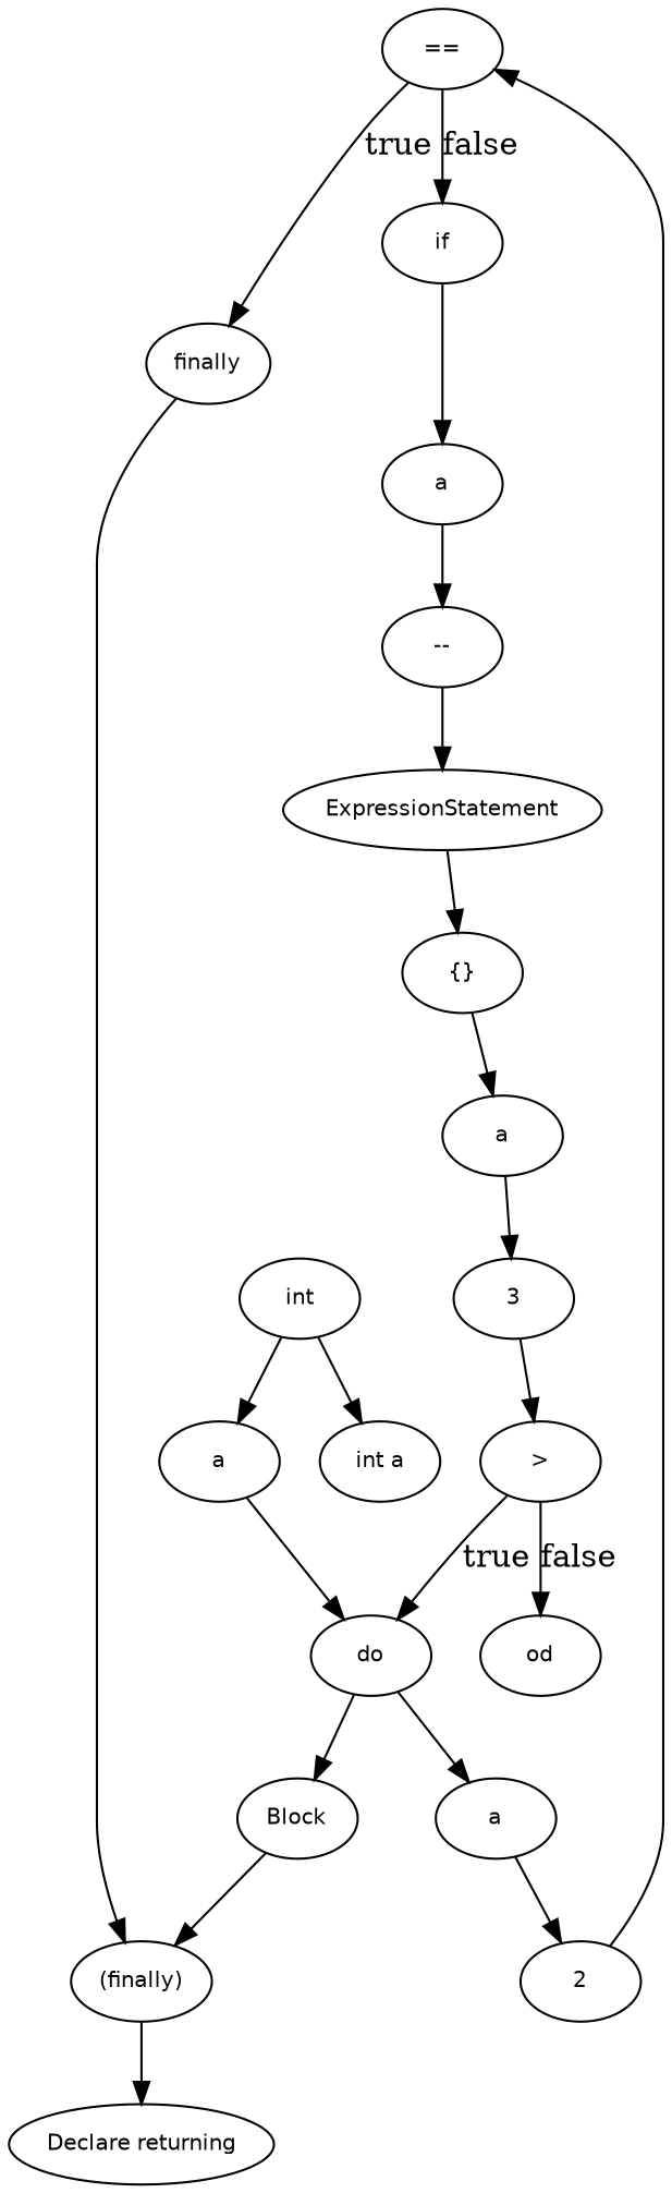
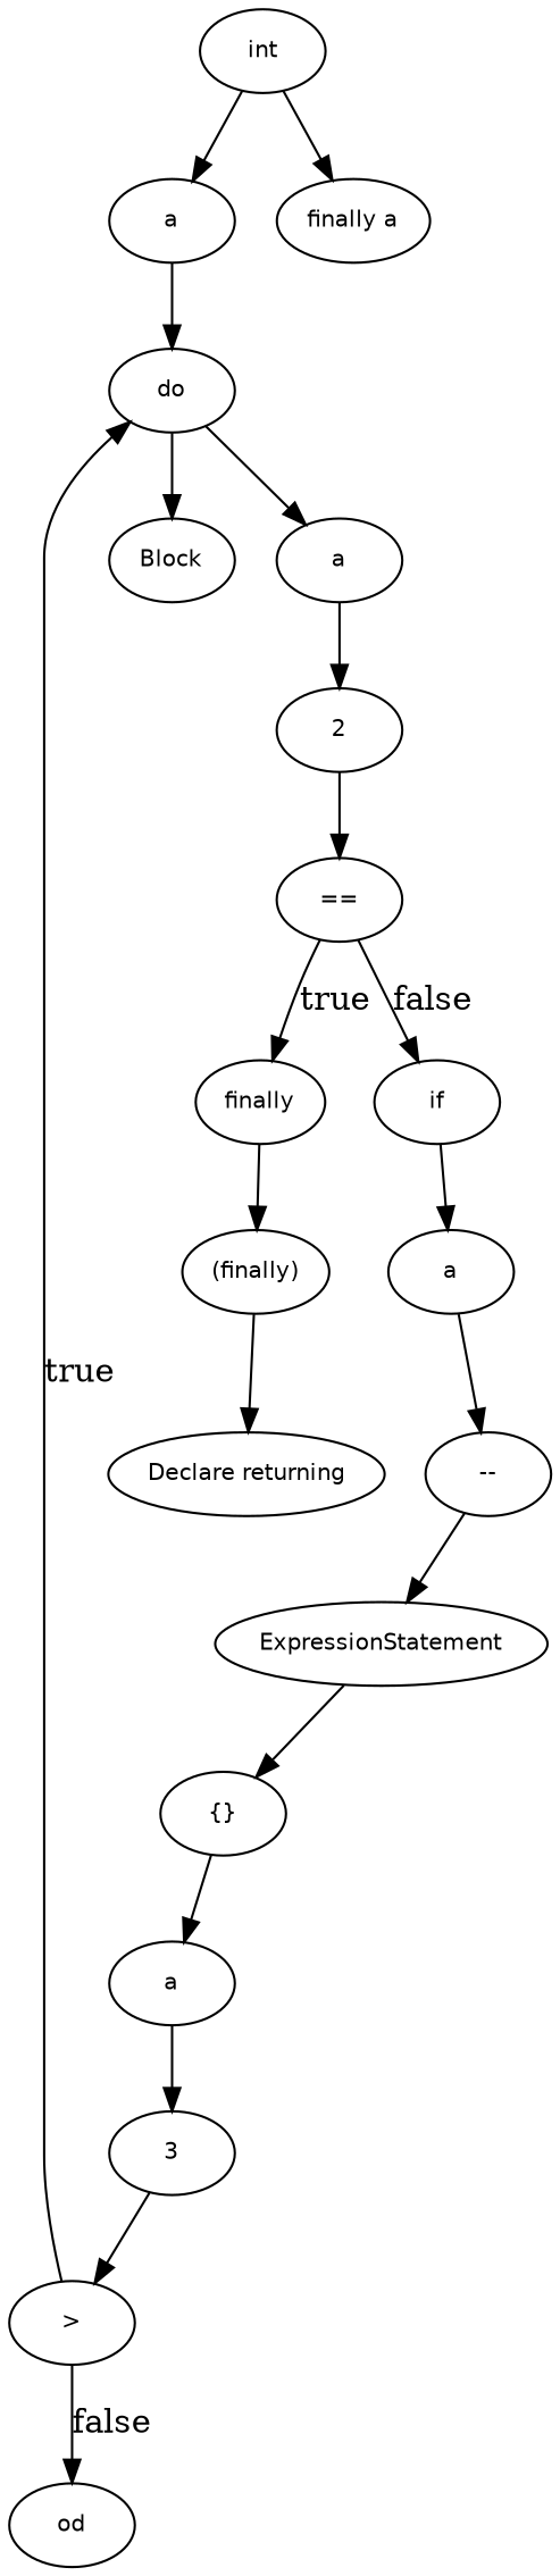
  digraph {
    node [fontname=Helvetica fontsize=10]
    n1 [label=Block]
    n2 [label="(finally)"]
    n3 [label="Declare returning"]
    n4 [label=3]
    n5 [label=">"]
    n6 [label=od]
    n7 [label=do]
    n8 [label=a]
    n9 [label=a]
    n10 [label=a]
    n11 [label="--"]
    n12 [label=ExpressionStatement]
    n13 [label="{}"]
    n14 [label=finally]
    n15 [label=2]
    n16 [label="=="]
    n17 [label=if]
    n18 [label=a]
    n19 [label=int]
-   n20 [label="int a"]
-   n1 -> n2
+   n20 [label="finally a"]
    n2 -> n3
    n4 -> n5
    n5 -> n6 [label=false]
    n5 -> n7 [label=true]
    n7 -> n1
    n7 -> n9
    n8 -> n4
    n9 -> n15
    n10 -> n11
    n11 -> n12
    n12 -> n13
    n13 -> n8
    n14 -> n2
    n15 -> n16
    n16 -> n14 [label=true]
    n16 -> n17 [label=false]
    n17 -> n10
    n18 -> n7
    n19 -> n18
    n19 -> n20
  }
